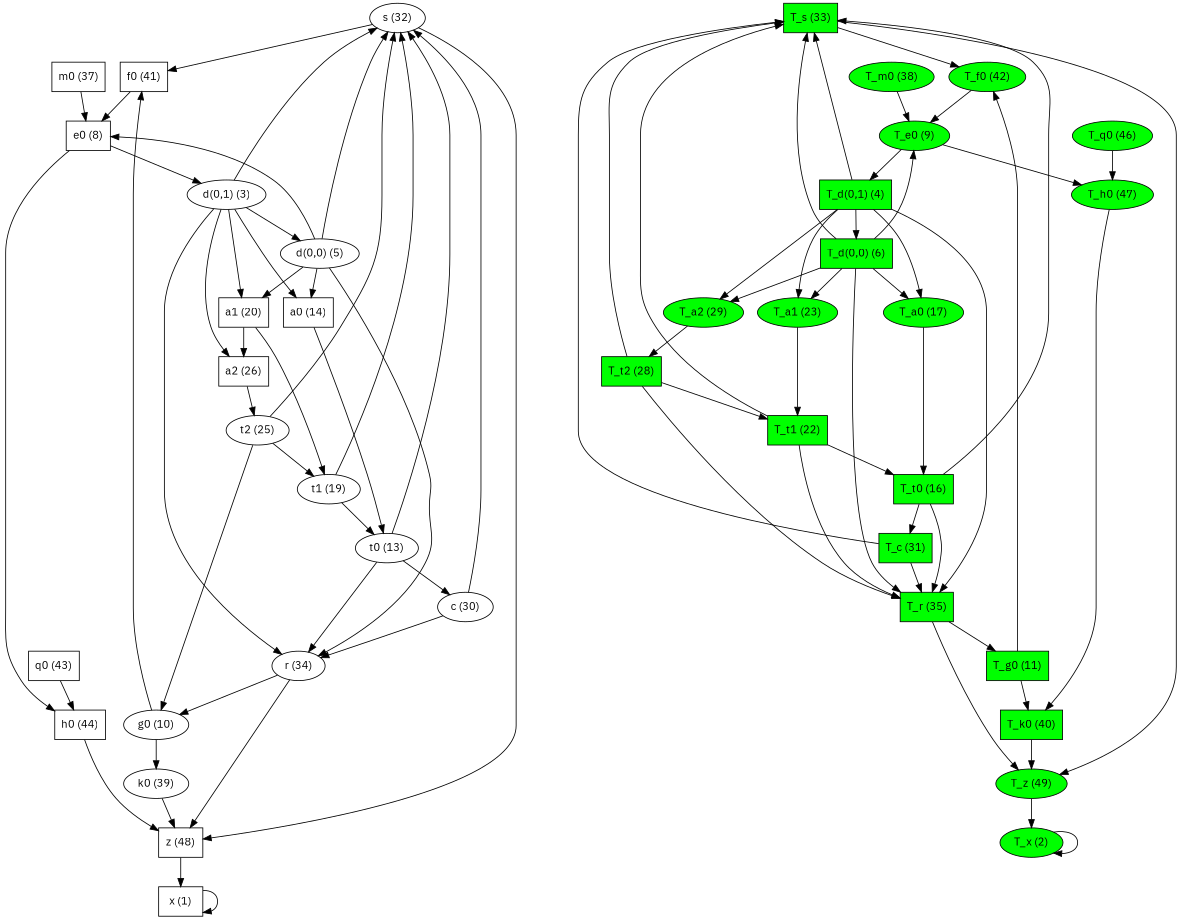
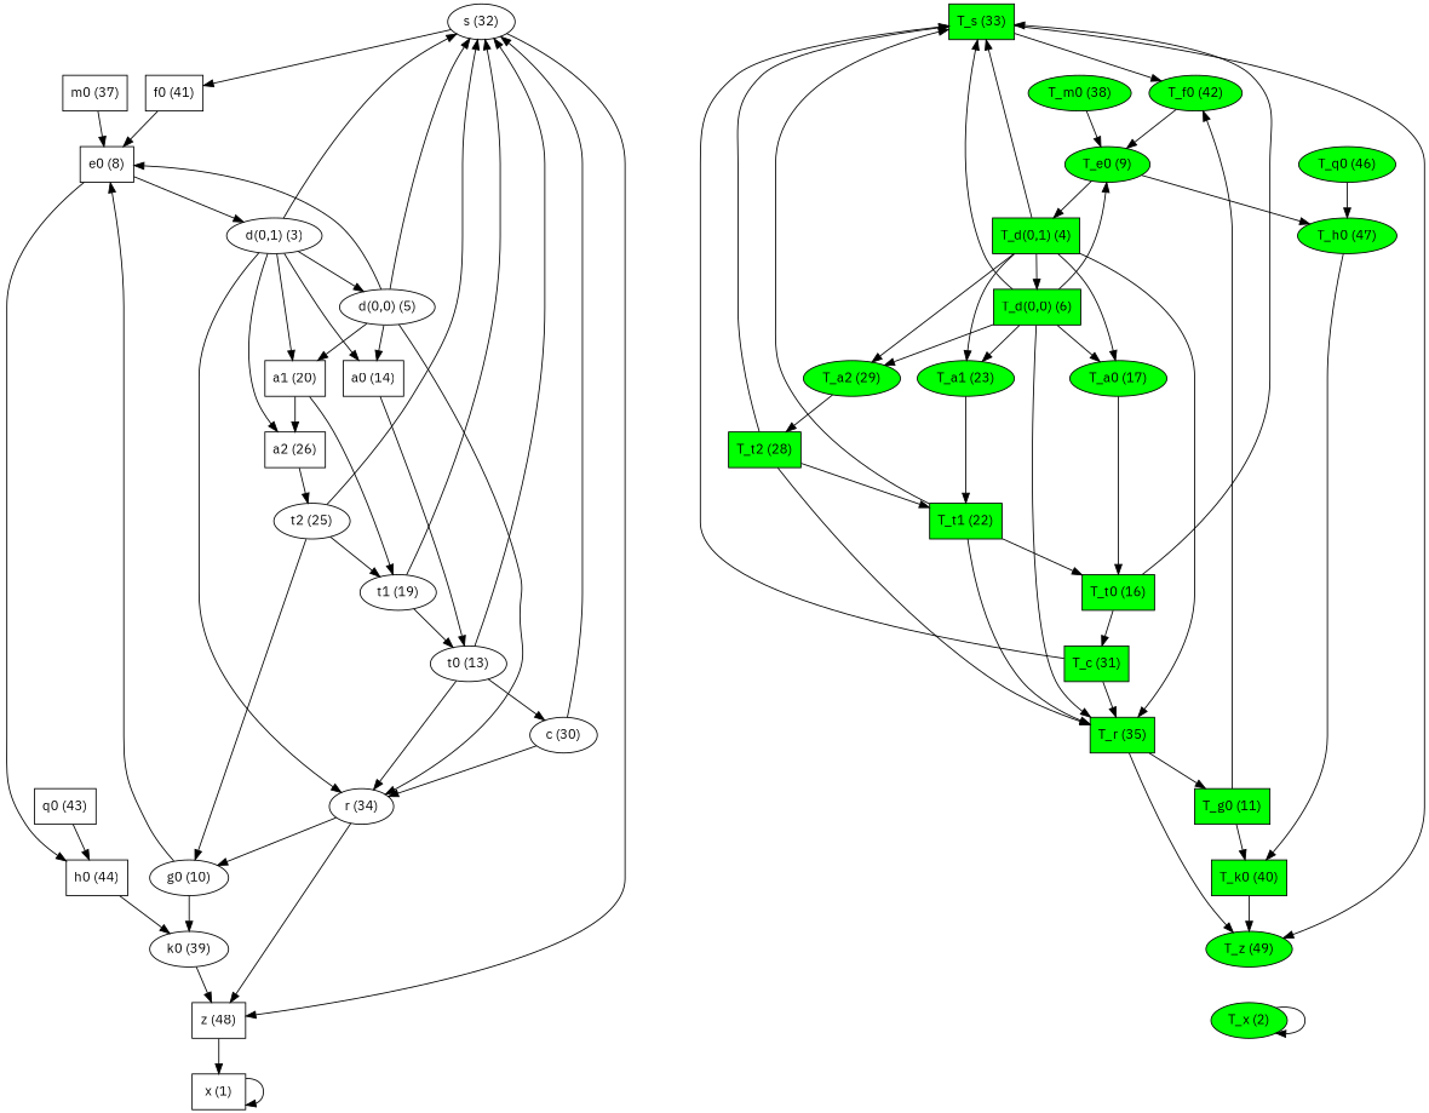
  digraph {
    fontname="IBM Plex Sans"
    node [fontname="IBM Plex Sans"]
    edge [fontname="IBM Plex Sans"]
    x [color=black label="\N (1)" shape=polygon]
    T_x [fillcolor=green label="\N (2)" style=filled]
    s [color=black label="\N (32)"]
    z [color=black label="\N (48)" shape=polygon]
    f0 [color=black label="\N (41)" shape=polygon]
    e0 [color=black label="\N (8)" shape=polygon]
    "d(0,1)" [color=black label="\N (3)"]
    h0 [color=black label="\N (44)" shape=polygon]
    T_s [fillcolor=green label="\N (33)" shape=polygon style=filled]
    T_z [fillcolor=green label="\N (49)" style=filled]
    T_f0 [fillcolor=green label="\N (42)" style=filled]
    T_e0 [fillcolor=green label="\N (9)" style=filled]
    "T_d(0,1)" [fillcolor=green label="\N (4)" shape=polygon style=filled]
    T_h0 [fillcolor=green label="\N (47)" style=filled]
    r [color=black label="\N (34)"]
    a0 [color=black label="\N (14)" shape=polygon]
    a1 [color=black label="\N (20)" shape=polygon]
    a2 [color=black label="\N (26)" shape=polygon]
    "d(0,0)" [color=black label="\N (5)"]
    k0 [color=black label="\N (39)"]
    T_r [fillcolor=green label="\N (35)" shape=polygon style=filled]
    T_a0 [fillcolor=green label="\N (17)" style=filled]
    T_a1 [fillcolor=green label="\N (23)" style=filled]
    T_a2 [fillcolor=green label="\N (29)" style=filled]
    "T_d(0,0)" [fillcolor=green label="\N (6)" shape=polygon style=filled]
    T_k0 [fillcolor=green label="\N (40)" shape=polygon style=filled]
    c [color=black label="\N (30)"]
    g0 [color=black label="\N (10)"]
    T_c [fillcolor=green label="\N (31)" shape=polygon style=filled]
    T_g0 [fillcolor=green label="\N (11)" shape=polygon style=filled]
    t0 [color=black label="\N (13)"]
    T_t0 [fillcolor=green label="\N (16)" shape=polygon style=filled]
    t1 [color=black label="\N (19)"]
    T_t1 [fillcolor=green label="\N (22)" shape=polygon style=filled]
    t2 [color=black label="\N (25)"]
    T_t2 [fillcolor=green label="\N (28)" shape=polygon style=filled]
    m0 [color=black label="\N (37)" shape=polygon]
    T_m0 [fillcolor=green label="\N (38)" style=filled]
    q0 [color=black label="\N (43)" shape=polygon]
    T_q0 [fillcolor=green label="\N (46)" style=filled]
    x -> x
    T_x -> T_x
    s -> z
    s -> f0
    z -> x
    f0 -> e0
    e0 -> "d(0,1)"
    e0 -> h0
    "d(0,1)" -> s
    "d(0,1)" -> r
    "d(0,1)" -> a0
    "d(0,1)" -> a1
    "d(0,1)" -> a2
    "d(0,1)" -> "d(0,0)"
-   h0 -> z
+   h0 -> k0
    T_s -> T_z
    T_s -> T_f0
-   T_z -> T_x
    T_f0 -> T_e0
    T_e0 -> "T_d(0,1)"
    T_e0 -> T_h0
    "T_d(0,1)" -> T_s
    "T_d(0,1)" -> T_r
    "T_d(0,1)" -> T_a0
    "T_d(0,1)" -> T_a1
    "T_d(0,1)" -> T_a2
    "T_d(0,1)" -> "T_d(0,0)"
    T_h0 -> T_k0
    r -> z
    r -> g0
    a0 -> t0
    a1 -> a2
    a1 -> t1
    a2 -> t2
    "d(0,0)" -> s
    "d(0,0)" -> e0
    "d(0,0)" -> r
    "d(0,0)" -> a0
    "d(0,0)" -> a1
    k0 -> z
    T_r -> T_z
    T_r -> T_g0
    T_a0 -> T_t0
    T_a1 -> T_t1
    T_a2 -> T_t2
    "T_d(0,0)" -> T_s
    "T_d(0,0)" -> T_e0
    "T_d(0,0)" -> T_r
    "T_d(0,0)" -> T_a0
    "T_d(0,0)" -> T_a1
    "T_d(0,0)" -> T_a2
    T_k0 -> T_z
    c -> s
    c -> r
-   g0 -> f0
+   g0 -> e0
    g0 -> k0
    T_c -> T_s
    T_c -> T_r
    T_g0 -> T_f0
    T_g0 -> T_k0
    t0 -> s
    t0 -> r
    t0 -> c
    T_t0 -> T_s
-   T_t0 -> T_r
    T_t0 -> T_c
    t1 -> s
    t1 -> t0
    T_t1 -> T_s
    T_t1 -> T_r
    T_t1 -> T_t0
    t2 -> s
    t2 -> g0
    t2 -> t1
    T_t2 -> T_s
    T_t2 -> T_r
    T_t2 -> T_t1
    m0 -> e0
    T_m0 -> T_e0
    q0 -> h0
    T_q0 -> T_h0
  }
